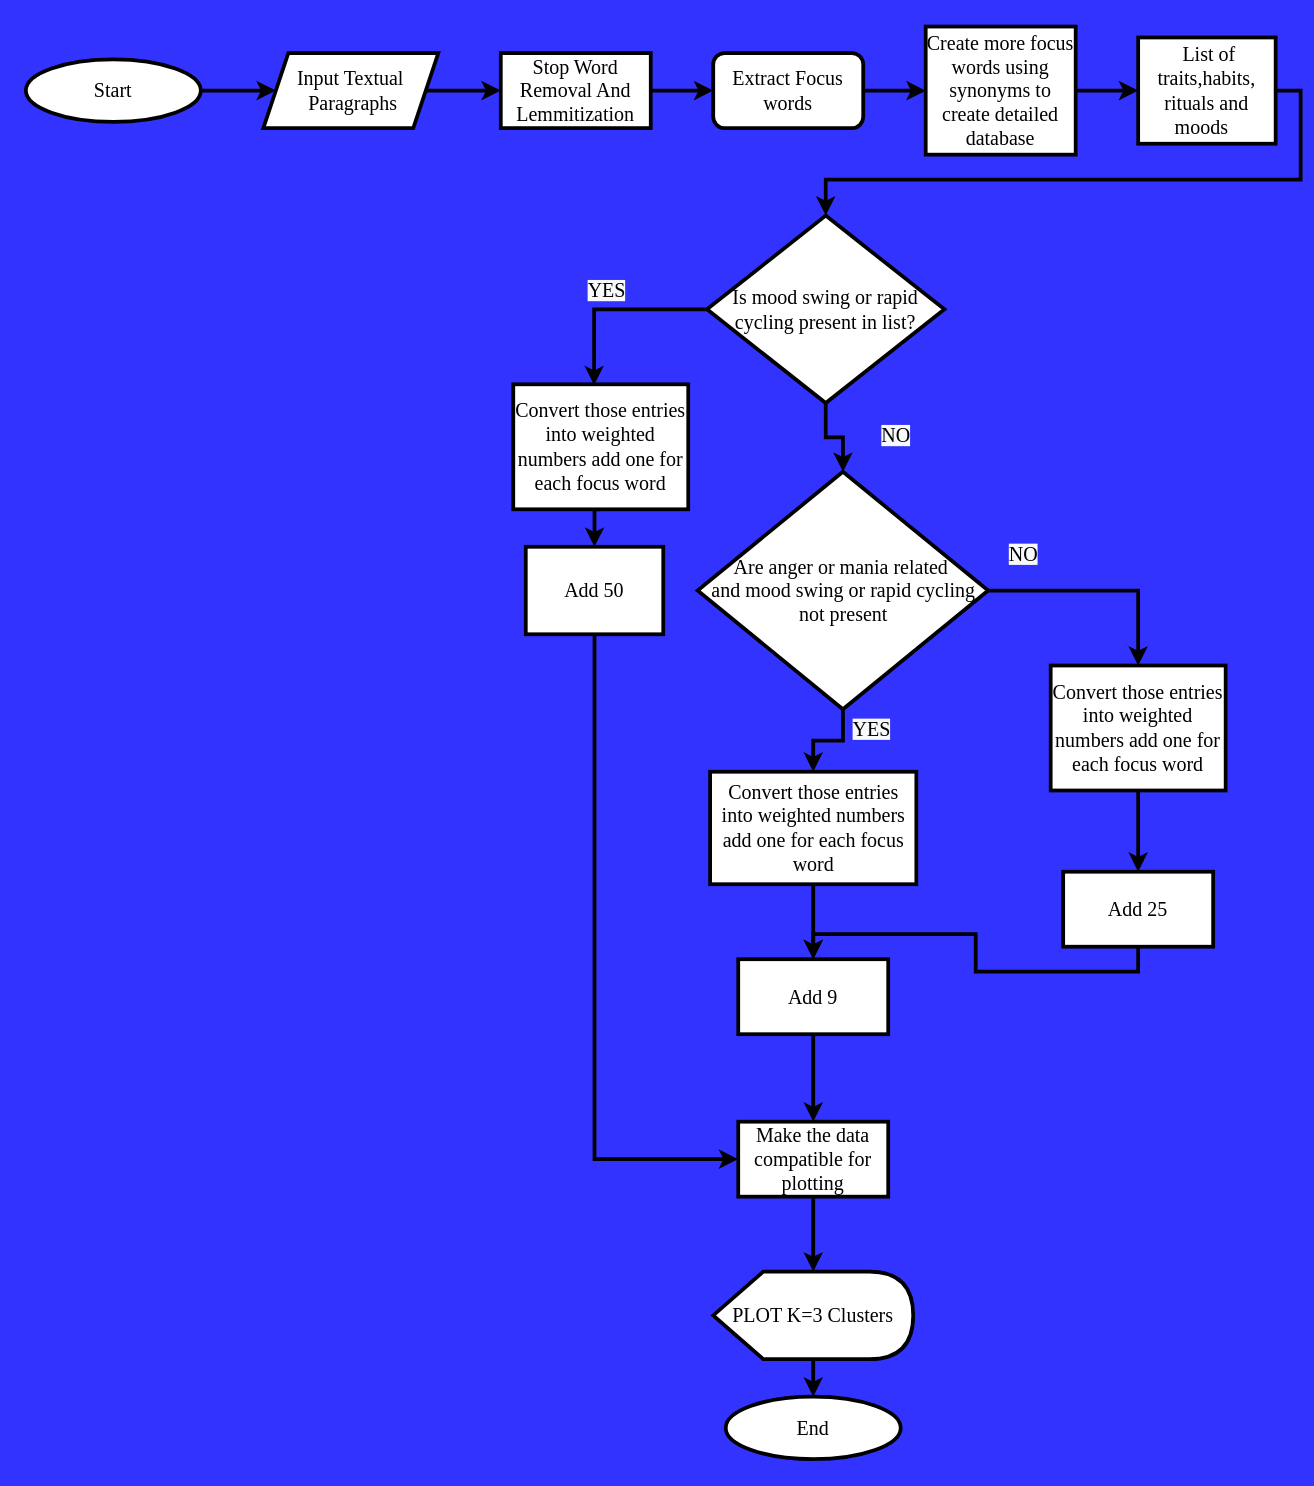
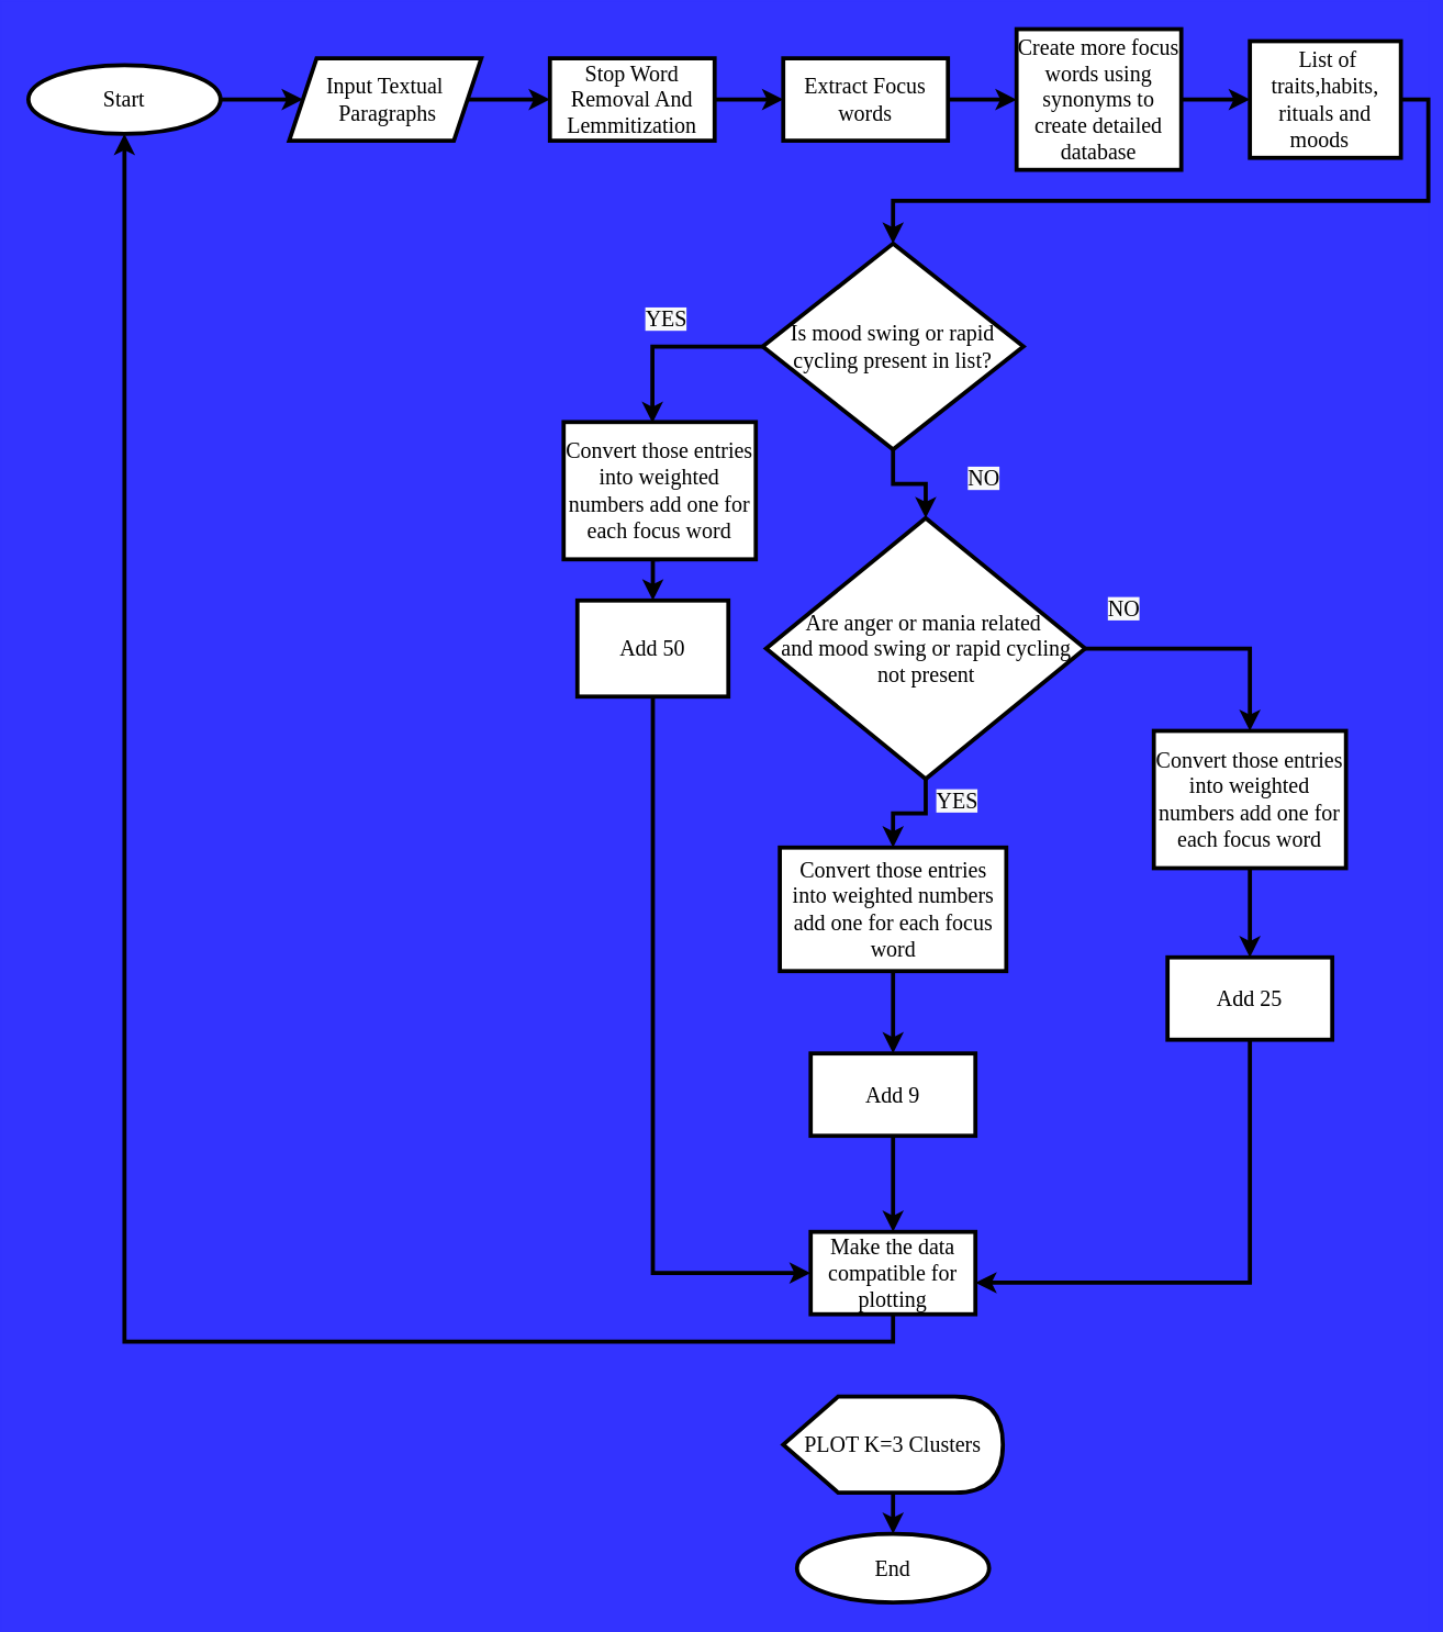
  <mxCell id="0" />
  <mxCell id="1" parent="0" />
  <mxCell id="2" value="" style="edgeStyle=orthogonalEdgeStyle;rounded=0;orthogonalLoop=1;jettySize=auto;html=1;strokeWidth=3;fontFamily=Times New Roman;fontSize=16;" parent="1" source="3" target="5" edge="1"><mxGeometry relative="1" as="geometry" /></mxCell>
  <mxCell id="3" value="Start" style="strokeWidth=3;html=1;shape=mxgraph.flowchart.start_1;whiteSpace=wrap;fontFamily=Times New Roman;fontSize=16;" parent="1" vertex="1"><mxGeometry x="20" y="47" width="140" height="50" as="geometry" /></mxCell>
  <mxCell id="4" value="" style="edgeStyle=orthogonalEdgeStyle;rounded=0;orthogonalLoop=1;jettySize=auto;html=1;strokeWidth=3;fontFamily=Times New Roman;fontSize=16;" parent="1" source="5" target="7" edge="1"><mxGeometry relative="1" as="geometry" /></mxCell>
  <mxCell id="5" value="Input Textual&lt;br style=&quot;font-size: 16px;&quot;&gt;&amp;nbsp;Paragraphs" style="shape=parallelogram;perimeter=parallelogramPerimeter;whiteSpace=wrap;html=1;fixedSize=1;strokeWidth=3;fontFamily=Times New Roman;fontSize=16;" parent="1" vertex="1"><mxGeometry x="210" y="42" width="140" height="60" as="geometry" /></mxCell>
  <mxCell id="6" value="" style="edgeStyle=orthogonalEdgeStyle;rounded=0;orthogonalLoop=1;jettySize=auto;html=1;strokeWidth=3;fontFamily=Times New Roman;fontSize=16;" parent="1" source="7" target="9" edge="1"><mxGeometry relative="1" as="geometry" /></mxCell>
  <mxCell id="7" value="Stop Word Removal And Lemmitization" style="rounded=0;whiteSpace=wrap;html=1;strokeWidth=3;fontFamily=Times New Roman;fontSize=16;" parent="1" vertex="1"><mxGeometry x="400" y="42" width="120" height="60" as="geometry" /></mxCell>
  <mxCell id="8" value="" style="edgeStyle=orthogonalEdgeStyle;rounded=0;orthogonalLoop=1;jettySize=auto;html=1;strokeWidth=3;fontFamily=Times New Roman;fontSize=16;" parent="1" source="9" target="11" edge="1"><mxGeometry relative="1" as="geometry" /></mxCell>
- <mxCell id="9" value="Extract Focus words" style="whiteSpace=wrap;html=1;strokeWidth=3;fontFamily=Times New Roman;fontSize=16;rounded=1;" parent="1" vertex="1"><mxGeometry x="570" y="42" width="120" height="60" as="geometry" /></mxCell>
+ <mxCell id="9" value="Extract Focus words" style="rounded=0;whiteSpace=wrap;html=1;strokeWidth=3;fontFamily=Times New Roman;fontSize=16;" parent="1" vertex="1"><mxGeometry x="570" y="42" width="120" height="60" as="geometry" /></mxCell>
  <mxCell id="10" value="" style="edgeStyle=orthogonalEdgeStyle;rounded=0;orthogonalLoop=1;jettySize=auto;html=1;strokeWidth=3;fontFamily=Times New Roman;fontSize=16;" parent="1" source="11" target="13" edge="1"><mxGeometry relative="1" as="geometry" /></mxCell>
  <mxCell id="11" value="Create more focus words using synonyms to create detailed database" style="rounded=0;whiteSpace=wrap;html=1;strokeWidth=3;fontFamily=Times New Roman;fontSize=16;" parent="1" vertex="1"><mxGeometry x="740" y="20.75" width="120" height="102.5" as="geometry" /></mxCell>
  <mxCell id="12" style="edgeStyle=orthogonalEdgeStyle;rounded=0;orthogonalLoop=1;jettySize=auto;html=1;exitX=1;exitY=0.5;exitDx=0;exitDy=0;strokeWidth=3;fontFamily=Times New Roman;fontSize=16;" parent="1" source="13" target="16" edge="1"><mxGeometry relative="1" as="geometry" /></mxCell>
  <mxCell id="13" value="&amp;nbsp;List of traits,habits, rituals and moods&amp;nbsp;&amp;nbsp;" style="rounded=0;whiteSpace=wrap;html=1;strokeWidth=3;fontFamily=Times New Roman;fontSize=16;" parent="1" vertex="1"><mxGeometry x="910" y="29.5" width="110" height="85" as="geometry" /></mxCell>
  <mxCell id="14" style="edgeStyle=orthogonalEdgeStyle;rounded=0;orthogonalLoop=1;jettySize=auto;html=1;exitX=0;exitY=0.5;exitDx=0;exitDy=0;entryX=0.462;entryY=0.007;entryDx=0;entryDy=0;entryPerimeter=0;strokeWidth=3;fontFamily=Times New Roman;fontSize=16;" parent="1" source="16" target="18" edge="1"><mxGeometry relative="1" as="geometry" /></mxCell>
  <mxCell id="15" value="" style="edgeStyle=orthogonalEdgeStyle;rounded=0;orthogonalLoop=1;jettySize=auto;html=1;strokeWidth=3;fontFamily=Times New Roman;fontSize=16;" parent="1" source="16" target="23" edge="1"><mxGeometry relative="1" as="geometry" /></mxCell>
- <mxCell id="16" value="Is mood swing or rapid cycling present in list?" style="rhombus;whiteSpace=wrap;html=1;strokeWidth=3;fontFamily=Times New Roman;fontSize=16;" parent="1" vertex="1"><mxGeometry x="565" y="172" width="190" height="150" as="geometry" /></mxCell>
+ <mxCell id="16" value="Is mood swing or rapid cycling present in list?" style="rhombus;whiteSpace=wrap;html=1;strokeWidth=3;fontFamily=Times New Roman;fontSize=16;" parent="1" vertex="1"><mxGeometry x="555" y="177" width="190" height="150" as="geometry" /></mxCell>
  <mxCell id="17" style="edgeStyle=orthogonalEdgeStyle;rounded=0;orthogonalLoop=1;jettySize=auto;html=1;exitX=0.5;exitY=1;exitDx=0;exitDy=0;entryX=0.5;entryY=0;entryDx=0;entryDy=0;strokeWidth=3;fontFamily=Times New Roman;fontSize=16;" parent="1" source="18" target="20" edge="1"><mxGeometry relative="1" as="geometry" /></mxCell>
  <mxCell id="18" value="Convert those entries into weighted numbers add one for each focus word" style="rounded=0;whiteSpace=wrap;html=1;strokeWidth=3;fontFamily=Times New Roman;fontSize=16;" parent="1" vertex="1"><mxGeometry x="410" y="307" width="140" height="100" as="geometry" /></mxCell>
  <mxCell id="19" style="edgeStyle=orthogonalEdgeStyle;rounded=0;orthogonalLoop=1;jettySize=auto;html=1;exitX=0.5;exitY=1;exitDx=0;exitDy=0;entryX=0;entryY=0.5;entryDx=0;entryDy=0;strokeWidth=3;fontFamily=Times New Roman;fontSize=16;" parent="1" source="20" target="34" edge="1"><mxGeometry relative="1" as="geometry" /></mxCell>
  <mxCell id="20" value="Add 50" style="rounded=0;whiteSpace=wrap;html=1;strokeWidth=3;fontFamily=Times New Roman;fontSize=16;" parent="1" vertex="1"><mxGeometry x="420" y="437" width="110" height="70" as="geometry" /></mxCell>
  <mxCell id="21" value="" style="edgeStyle=orthogonalEdgeStyle;rounded=0;orthogonalLoop=1;jettySize=auto;html=1;strokeWidth=3;fontFamily=Times New Roman;fontSize=16;" parent="1" source="23" target="25" edge="1"><mxGeometry relative="1" as="geometry" /></mxCell>
  <mxCell id="22" style="edgeStyle=orthogonalEdgeStyle;rounded=0;orthogonalLoop=1;jettySize=auto;html=1;exitX=1;exitY=0.5;exitDx=0;exitDy=0;entryX=0.5;entryY=0;entryDx=0;entryDy=0;strokeWidth=3;fontFamily=Times New Roman;fontSize=16;" parent="1" source="23" target="30" edge="1"><mxGeometry relative="1" as="geometry" /></mxCell>
  <mxCell id="23" value="Are anger or mania related&amp;nbsp;&lt;br style=&quot;font-size: 16px;&quot;&gt;and mood swing or rapid cycling not present" style="rhombus;whiteSpace=wrap;html=1;strokeWidth=3;fontFamily=Times New Roman;fontSize=16;" parent="1" vertex="1"><mxGeometry x="557.5" y="377" width="232.5" height="190" as="geometry" /></mxCell>
  <mxCell id="24" value="" style="edgeStyle=orthogonalEdgeStyle;rounded=0;orthogonalLoop=1;jettySize=auto;html=1;strokeWidth=3;fontFamily=Times New Roman;fontSize=16;" parent="1" source="25" target="27" edge="1"><mxGeometry relative="1" as="geometry" /></mxCell>
  <mxCell id="25" value="Convert those entries into weighted numbers add one for each focus word" style="rounded=0;whiteSpace=wrap;html=1;strokeWidth=3;fontFamily=Times New Roman;fontSize=16;" parent="1" vertex="1"><mxGeometry x="567.5" y="617" width="165" height="90" as="geometry" /></mxCell>
  <mxCell id="26" style="edgeStyle=orthogonalEdgeStyle;rounded=0;orthogonalLoop=1;jettySize=auto;html=1;exitX=0.5;exitY=1;exitDx=0;exitDy=0;entryX=0.5;entryY=0;entryDx=0;entryDy=0;strokeWidth=3;fontFamily=Times New Roman;fontSize=16;" parent="1" source="27" target="34" edge="1"><mxGeometry relative="1" as="geometry" /></mxCell>
  <mxCell id="27" value="Add 9" style="rounded=0;whiteSpace=wrap;html=1;strokeWidth=3;fontFamily=Times New Roman;fontSize=16;" parent="1" vertex="1"><mxGeometry x="590" y="767" width="120" height="60" as="geometry" /></mxCell>
  <mxCell id="28" value="&lt;span style=&quot;color: rgb(0, 0, 0); font-size: 16px; font-style: normal; font-variant-ligatures: normal; font-variant-caps: normal; font-weight: 400; letter-spacing: normal; orphans: 2; text-align: center; text-indent: 0px; text-transform: none; widows: 2; word-spacing: 0px; -webkit-text-stroke-width: 0px; background-color: rgb(248, 249, 250); text-decoration-thickness: initial; text-decoration-style: initial; text-decoration-color: initial; float: none; display: inline !important;&quot;&gt;YES&lt;/span&gt;" style="text;whiteSpace=wrap;html=1;strokeWidth=3;fontFamily=Times New Roman;fontSize=16;" parent="1" vertex="1"><mxGeometry x="680" y="567" width="50" height="30" as="geometry" /></mxCell>
  <mxCell id="29" value="" style="edgeStyle=orthogonalEdgeStyle;rounded=0;orthogonalLoop=1;jettySize=auto;html=1;strokeWidth=3;fontFamily=Times New Roman;fontSize=16;" parent="1" source="30" target="32" edge="1"><mxGeometry relative="1" as="geometry" /></mxCell>
  <mxCell id="30" value="Convert those entries into weighted numbers add one for each focus word" style="rounded=0;whiteSpace=wrap;html=1;strokeWidth=3;fontFamily=Times New Roman;fontSize=16;" parent="1" vertex="1"><mxGeometry x="840" y="532" width="140" height="100" as="geometry" /></mxCell>
- <mxCell id="31" style="edgeStyle=orthogonalEdgeStyle;rounded=0;orthogonalLoop=1;jettySize=auto;html=1;exitX=0.5;exitY=1;exitDx=0;exitDy=0;strokeWidth=3;fontFamily=Times New Roman;fontSize=16;" parent="1" source="32" target="27" edge="1"><mxGeometry relative="1" as="geometry" /></mxCell>
+ <mxCell id="31" style="edgeStyle=orthogonalEdgeStyle;rounded=0;orthogonalLoop=1;jettySize=auto;html=1;exitX=0.5;exitY=1;exitDx=0;exitDy=0;entryX=1;entryY=0.617;entryDx=0;entryDy=0;entryPerimeter=0;strokeWidth=3;fontFamily=Times New Roman;fontSize=16;" parent="1" source="32" target="34" edge="1"><mxGeometry relative="1" as="geometry" /></mxCell>
  <mxCell id="32" value="Add 25" style="rounded=0;whiteSpace=wrap;html=1;strokeWidth=3;fontFamily=Times New Roman;fontSize=16;" parent="1" vertex="1"><mxGeometry x="850" y="697" width="120" height="60" as="geometry" /></mxCell>
- <mxCell id="33" style="edgeStyle=orthogonalEdgeStyle;rounded=0;orthogonalLoop=1;jettySize=auto;html=1;exitX=0.5;exitY=1;exitDx=0;exitDy=0;strokeWidth=3;fontFamily=Times New Roman;fontSize=16;" parent="1" source="34" target="36" edge="1"><mxGeometry relative="1" as="geometry" /></mxCell>
+ <mxCell id="33" style="edgeStyle=orthogonalEdgeStyle;rounded=0;orthogonalLoop=1;jettySize=auto;html=1;exitX=0.5;exitY=1;exitDx=0;exitDy=0;strokeWidth=3;fontFamily=Times New Roman;fontSize=16;" parent="1" source="34" target="3" edge="1"><mxGeometry relative="1" as="geometry" /></mxCell>
  <mxCell id="34" value="Make the data compatible for plotting" style="rounded=0;whiteSpace=wrap;html=1;strokeWidth=3;fontFamily=Times New Roman;fontSize=16;" parent="1" vertex="1"><mxGeometry x="590" y="897" width="120" height="60" as="geometry" /></mxCell>
  <mxCell id="35" value="" style="edgeStyle=orthogonalEdgeStyle;rounded=0;orthogonalLoop=1;jettySize=auto;html=1;strokeWidth=3;fontFamily=Times New Roman;fontSize=16;" parent="1" source="36" target="37" edge="1"><mxGeometry relative="1" as="geometry" /></mxCell>
  <mxCell id="36" value="PLOT K=3 Clusters" style="shape=display;whiteSpace=wrap;html=1;strokeWidth=3;fontFamily=Times New Roman;fontSize=16;" parent="1" vertex="1"><mxGeometry x="570" y="1017" width="160" height="70" as="geometry" /></mxCell>
  <mxCell id="37" value="End&lt;br style=&quot;font-size: 16px;&quot;&gt;" style="strokeWidth=3;html=1;shape=mxgraph.flowchart.start_1;whiteSpace=wrap;fontFamily=Times New Roman;fontSize=16;" parent="1" vertex="1"><mxGeometry x="580" y="1117" width="140" height="50" as="geometry" /></mxCell>
  <mxCell id="38" value="&lt;span style=&quot;color: rgb(0, 0, 0); font-size: 16px; font-style: normal; font-variant-ligatures: normal; font-variant-caps: normal; font-weight: 400; letter-spacing: normal; orphans: 2; text-align: center; text-indent: 0px; text-transform: none; widows: 2; word-spacing: 0px; -webkit-text-stroke-width: 0px; background-color: rgb(248, 249, 250); text-decoration-thickness: initial; text-decoration-style: initial; text-decoration-color: initial; float: none; display: inline !important;&quot;&gt;YES&lt;/span&gt;" style="text;whiteSpace=wrap;html=1;strokeWidth=3;fontFamily=Times New Roman;fontSize=16;" vertex="1" parent="1"><mxGeometry x="468" y="216" width="50" height="30" as="geometry" /></mxCell>
  <mxCell id="39" value="&lt;span style=&quot;color: rgb(0, 0, 0); font-size: 16px; font-style: normal; font-variant-ligatures: normal; font-variant-caps: normal; font-weight: 400; letter-spacing: normal; orphans: 2; text-align: center; text-indent: 0px; text-transform: none; widows: 2; word-spacing: 0px; -webkit-text-stroke-width: 0px; background-color: rgb(248, 249, 250); text-decoration-thickness: initial; text-decoration-style: initial; text-decoration-color: initial; float: none; display: inline !important;&quot;&gt;NO&lt;/span&gt;" style="text;whiteSpace=wrap;html=1;strokeWidth=3;fontFamily=Times New Roman;fontSize=16;" vertex="1" parent="1"><mxGeometry x="703" y="332" width="50" height="30" as="geometry" /></mxCell>
  <mxCell id="40" value="&lt;span style=&quot;color: rgb(0, 0, 0); font-size: 16px; font-style: normal; font-variant-ligatures: normal; font-variant-caps: normal; font-weight: 400; letter-spacing: normal; orphans: 2; text-align: center; text-indent: 0px; text-transform: none; widows: 2; word-spacing: 0px; -webkit-text-stroke-width: 0px; background-color: rgb(248, 249, 250); text-decoration-thickness: initial; text-decoration-style: initial; text-decoration-color: initial; float: none; display: inline !important;&quot;&gt;NO&lt;/span&gt;" style="text;whiteSpace=wrap;html=1;strokeWidth=3;fontFamily=Times New Roman;fontSize=16;" vertex="1" parent="1"><mxGeometry x="805" y="427" width="50" height="30" as="geometry" /></mxCell>
